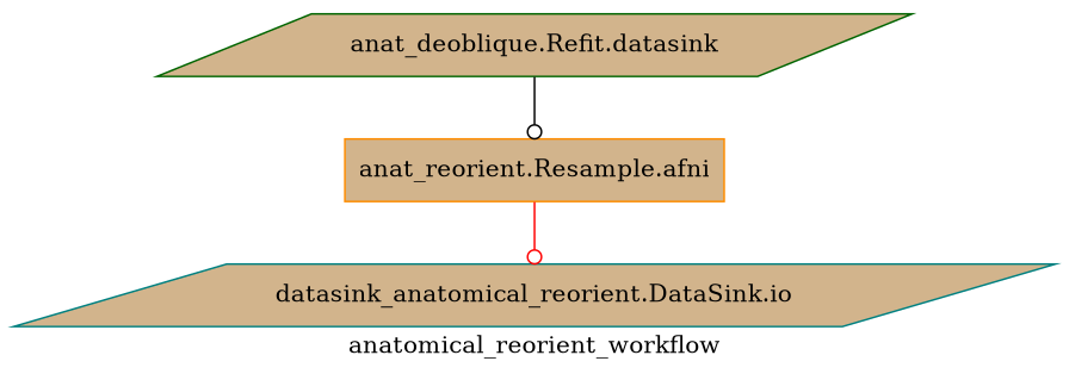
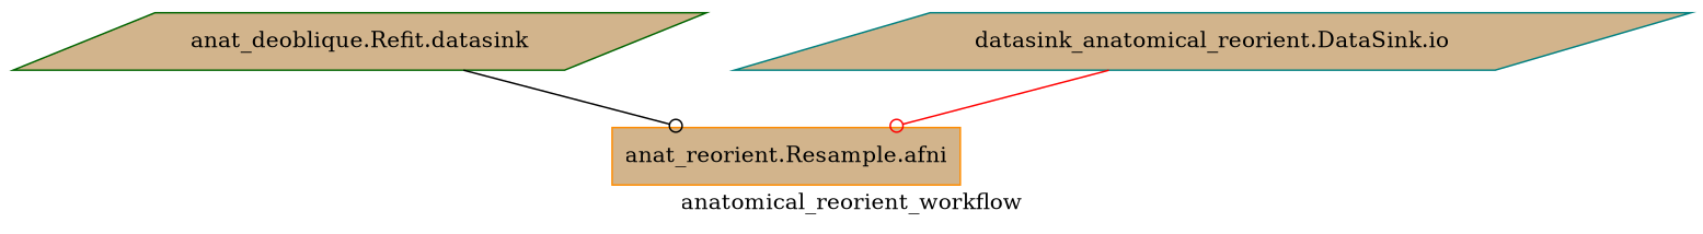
  digraph {
    label=anatomical_reorient_workflow
    node [fillcolor=tan shape=parallelogram style=filled]
    edge [arrowhead=odot]
    n1 [color=darkgreen label="anat_deoblique.Refit.datasink"]
    n2 [color=darkorange label="anat_reorient.Resample.afni" shape=box]
    n3 [color=teal label="datasink_anatomical_reorient.DataSink.io"]
    n1 -> n2 [color=black]
-   n2 -> n3 [color=red]
+   n3 -> n2 [color=red]
  }
